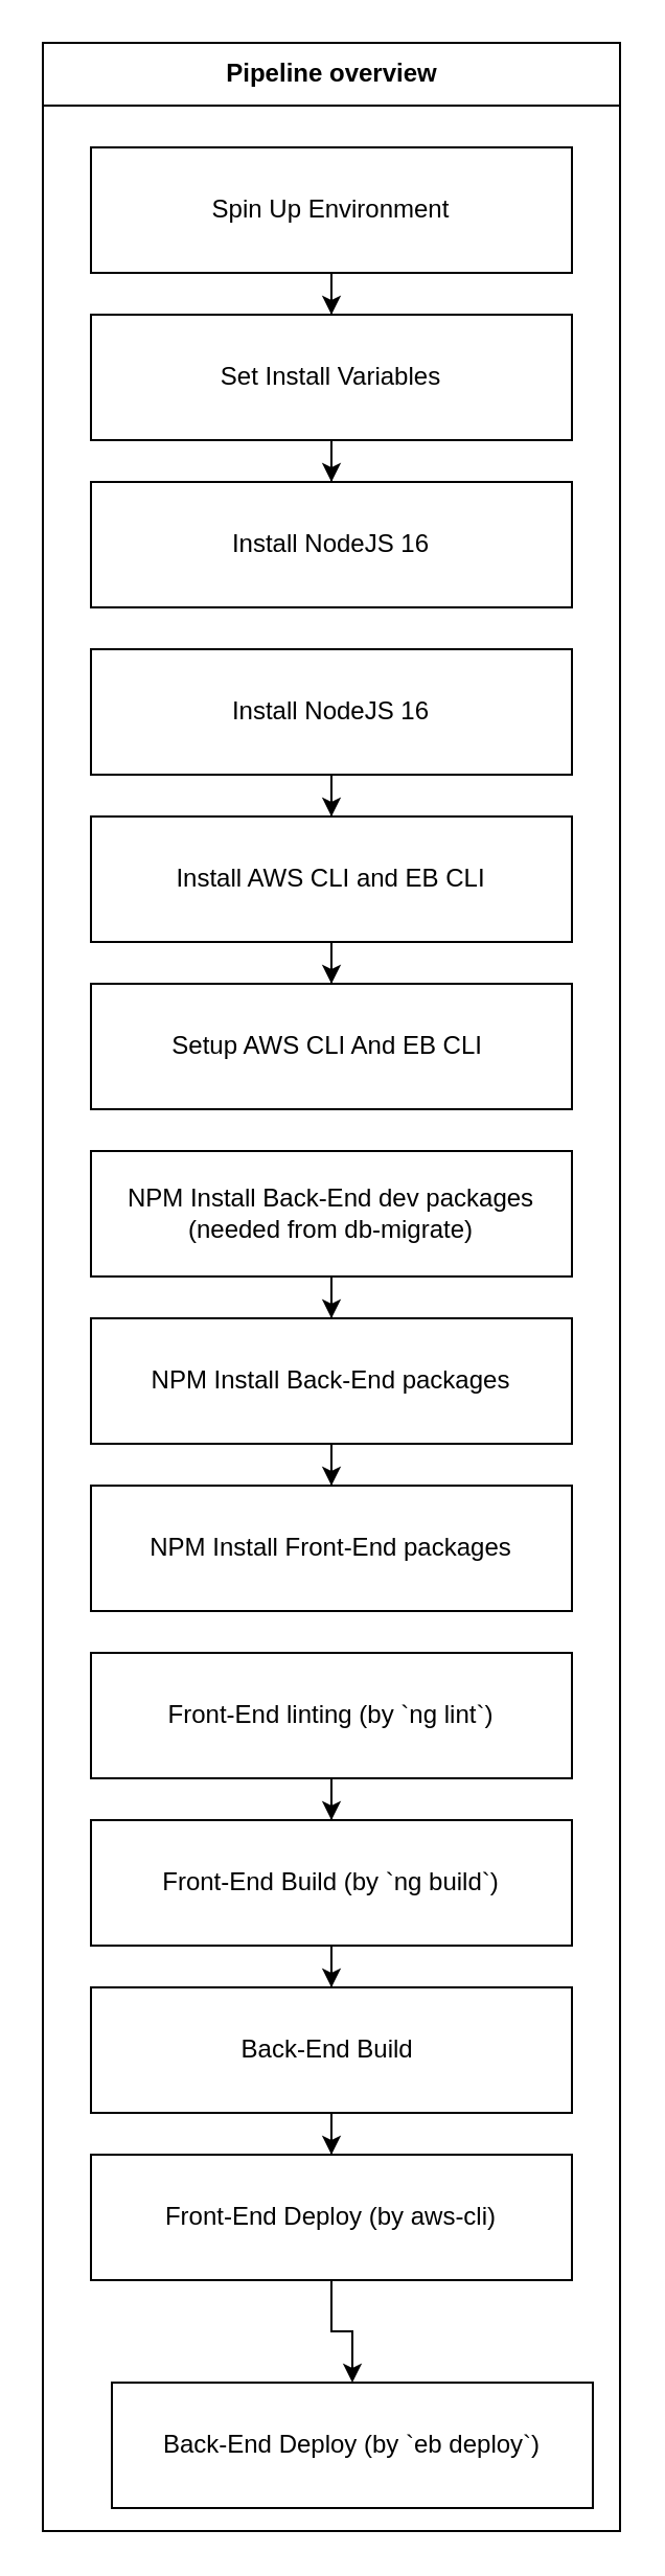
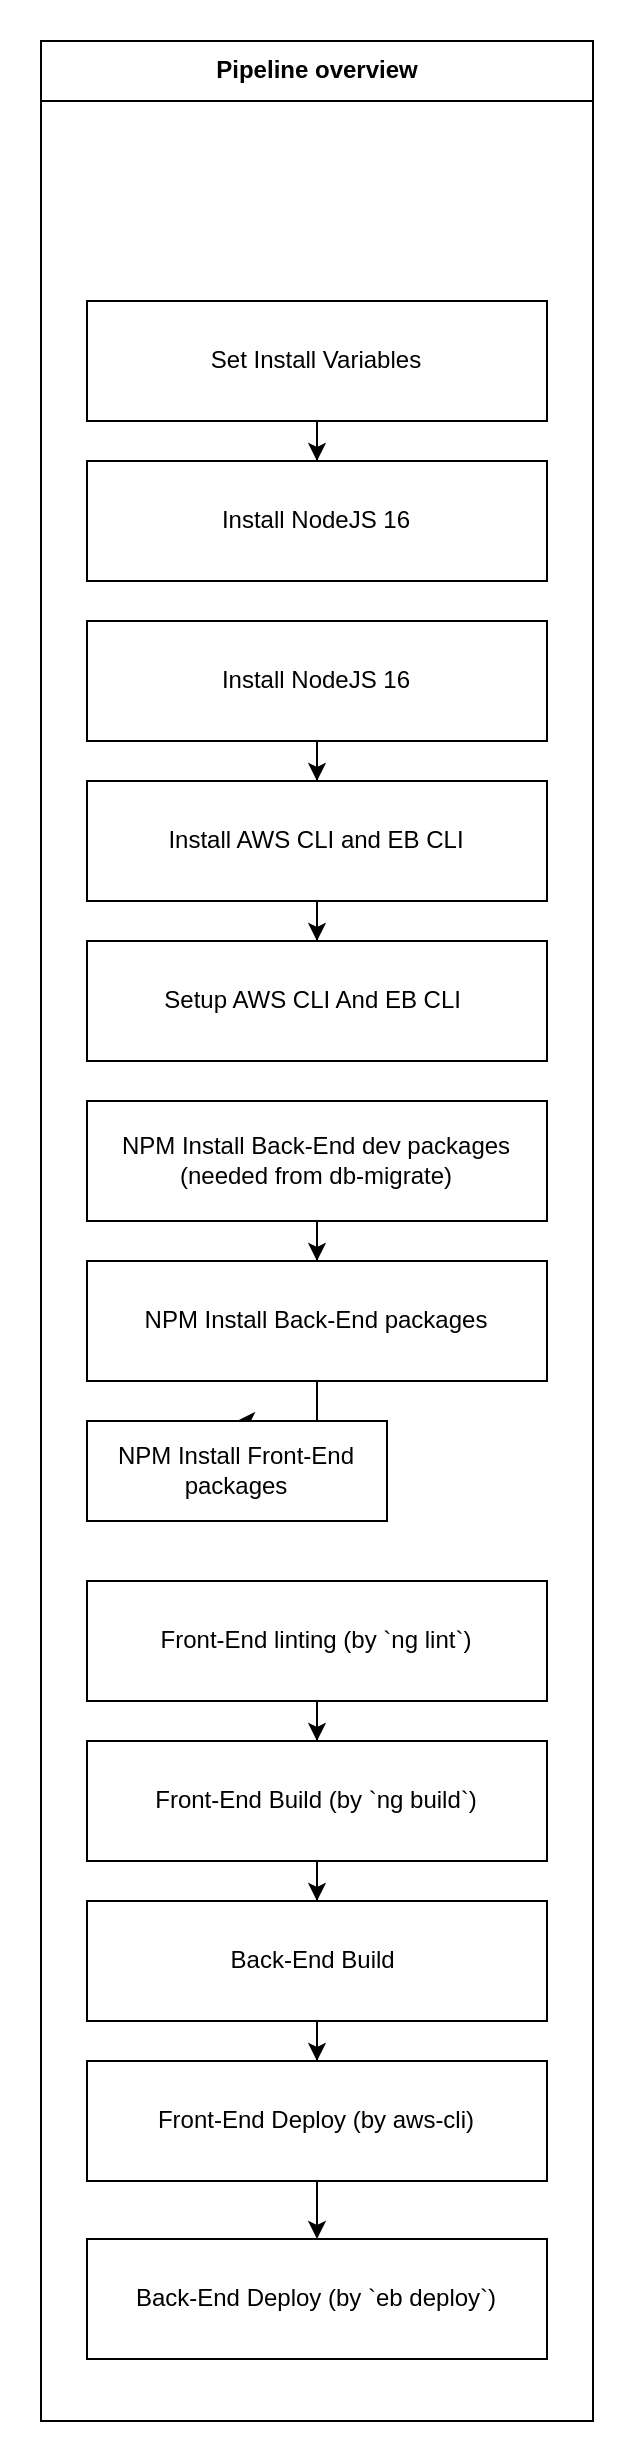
  <mxCell id="0" />
  <mxCell id="1" parent="0" />
  <mxCell id="2" value="Pipeline overview" style="swimlane;fontStyle=1;align=center;horizontal=1;startSize=30;collapsible=0;html=1;" vertex="1" parent="1"><mxGeometry x="20" y="20" width="276" height="1190" as="geometry" /></mxCell>
- <mxCell id="3" style="edgeStyle=orthogonalEdgeStyle;rounded=0;orthogonalLoop=1;jettySize=auto;html=1;" edge="1" parent="2" source="4" target="6"><mxGeometry relative="1" as="geometry" /></mxCell>
- <mxCell id="4" value="Spin Up Environment" style="rounded=0;whiteSpace=wrap;html=1;" vertex="1" parent="2"><mxGeometry x="23" y="50" width="230" height="60" as="geometry" /></mxCell>
  <mxCell id="5" style="edgeStyle=orthogonalEdgeStyle;rounded=0;orthogonalLoop=1;jettySize=auto;html=1;" edge="1" parent="2" source="6" target="7"><mxGeometry relative="1" as="geometry" /></mxCell>
  <mxCell id="6" value="Set Install Variables" style="rounded=0;whiteSpace=wrap;html=1;" vertex="1" parent="2"><mxGeometry x="23" y="130" width="230" height="60" as="geometry" /></mxCell>
  <mxCell id="7" value="Install NodeJS 16" style="rounded=0;whiteSpace=wrap;html=1;" vertex="1" parent="2"><mxGeometry x="23" y="210" width="230" height="60" as="geometry" /></mxCell>
  <mxCell id="8" style="edgeStyle=orthogonalEdgeStyle;rounded=0;orthogonalLoop=1;jettySize=auto;html=1;" edge="1" parent="2" source="9" target="11"><mxGeometry relative="1" as="geometry" /></mxCell>
  <mxCell id="9" value="Install NodeJS 16" style="rounded=0;whiteSpace=wrap;html=1;" vertex="1" parent="2"><mxGeometry x="23" y="290" width="230" height="60" as="geometry" /></mxCell>
  <mxCell id="10" style="edgeStyle=orthogonalEdgeStyle;rounded=0;orthogonalLoop=1;jettySize=auto;html=1;" edge="1" parent="2" source="11" target="12"><mxGeometry relative="1" as="geometry" /></mxCell>
  <mxCell id="11" value="Install AWS CLI and EB CLI" style="rounded=0;whiteSpace=wrap;html=1;" vertex="1" parent="2"><mxGeometry x="23" y="370" width="230" height="60" as="geometry" /></mxCell>
  <mxCell id="12" value="Setup AWS CLI And EB CLI&amp;nbsp;&lt;span style=&quot;color: rgba(0, 0, 0, 0); font-family: monospace; font-size: 0px; text-align: start;&quot;&gt;%3CmxGraphModel%3E%3Croot%3E%3CmxCell%20id%3D%220%22%2F%3E%3CmxCell%20id%3D%221%22%20parent%3D%220%22%2F%3E%3CmxCell%20id%3D%222%22%20value%3D%22Install%20NodeJS%2016%22%20style%3D%22rounded%3D0%3BwhiteSpace%3Dwrap%3Bhtml%3D1%3B%22%20vertex%3D%221%22%20parent%3D%221%22%3E%3CmxGeometry%20x%3D%22347%22%20y%3D%22330%22%20width%3D%22230%22%20height%3D%2260%22%20as%3D%22geometry%22%2F%3E%3C%2FmxCell%3E%3C%2Froot%3E%3C%2FmxGraphModel%3E&lt;/span&gt;" style="rounded=0;whiteSpace=wrap;html=1;" vertex="1" parent="2"><mxGeometry x="23" y="450" width="230" height="60" as="geometry" /></mxCell>
  <mxCell id="13" style="edgeStyle=orthogonalEdgeStyle;rounded=0;orthogonalLoop=1;jettySize=auto;html=1;" edge="1" parent="2" source="14" target="16"><mxGeometry relative="1" as="geometry" /></mxCell>
  <mxCell id="14" value="NPM Install Back-End dev packages &lt;br&gt;(needed from db-migrate)" style="rounded=0;whiteSpace=wrap;html=1;" vertex="1" parent="2"><mxGeometry x="23" y="530" width="230" height="60" as="geometry" /></mxCell>
  <mxCell id="15" style="edgeStyle=orthogonalEdgeStyle;rounded=0;orthogonalLoop=1;jettySize=auto;html=1;" edge="1" parent="2" source="16" target="17"><mxGeometry relative="1" as="geometry" /></mxCell>
  <mxCell id="16" value="NPM Install Back-End packages" style="rounded=0;whiteSpace=wrap;html=1;" vertex="1" parent="2"><mxGeometry x="23" y="610" width="230" height="60" as="geometry" /></mxCell>
- <mxCell id="17" value="NPM Install Front-End packages" style="rounded=0;whiteSpace=wrap;html=1;" vertex="1" parent="2"><mxGeometry x="23" y="690" width="230" height="60" as="geometry" /></mxCell>
+ <mxCell id="17" value="NPM Install Front-End packages" style="rounded=0;whiteSpace=wrap;html=1;" vertex="1" parent="2"><mxGeometry x="23" y="690" width="150" height="50" as="geometry" /></mxCell>
  <mxCell id="18" style="edgeStyle=orthogonalEdgeStyle;rounded=0;orthogonalLoop=1;jettySize=auto;html=1;" edge="1" parent="2" source="19" target="21"><mxGeometry relative="1" as="geometry" /></mxCell>
  <mxCell id="19" value="Front-End linting (by `ng lint`)" style="rounded=0;whiteSpace=wrap;html=1;" vertex="1" parent="2"><mxGeometry x="23" y="770" width="230" height="60" as="geometry" /></mxCell>
  <mxCell id="20" style="edgeStyle=orthogonalEdgeStyle;rounded=0;orthogonalLoop=1;jettySize=auto;html=1;" edge="1" parent="2" source="21" target="23"><mxGeometry relative="1" as="geometry" /></mxCell>
  <mxCell id="21" value="Front-End Build (by `ng build`)" style="rounded=0;whiteSpace=wrap;html=1;" vertex="1" parent="2"><mxGeometry x="23" y="850" width="230" height="60" as="geometry" /></mxCell>
  <mxCell id="22" style="edgeStyle=orthogonalEdgeStyle;rounded=0;orthogonalLoop=1;jettySize=auto;html=1;entryX=0.5;entryY=0;entryDx=0;entryDy=0;" edge="1" parent="2" source="23" target="25"><mxGeometry relative="1" as="geometry" /></mxCell>
  <mxCell id="23" value="Back-End Build&amp;nbsp;" style="rounded=0;whiteSpace=wrap;html=1;" vertex="1" parent="2"><mxGeometry x="23" y="930" width="230" height="60" as="geometry" /></mxCell>
  <mxCell id="24" style="edgeStyle=orthogonalEdgeStyle;rounded=0;orthogonalLoop=1;jettySize=auto;html=1;" edge="1" parent="2" source="25" target="26"><mxGeometry relative="1" as="geometry" /></mxCell>
  <mxCell id="25" value="Front-End Deploy (by aws-cli)" style="rounded=0;whiteSpace=wrap;html=1;" vertex="1" parent="2"><mxGeometry x="23" y="1010" width="230" height="60" as="geometry" /></mxCell>
- <mxCell id="26" value="Back-End Deploy (by `eb deploy`)" style="rounded=0;whiteSpace=wrap;html=1;" vertex="1" parent="2"><mxGeometry x="33" y="1119" width="230" height="60" as="geometry" /></mxCell>
+ <mxCell id="26" value="Back-End Deploy (by `eb deploy`)" style="rounded=0;whiteSpace=wrap;html=1;" vertex="1" parent="2"><mxGeometry x="23" y="1099" width="230" height="60" as="geometry" /></mxCell>
